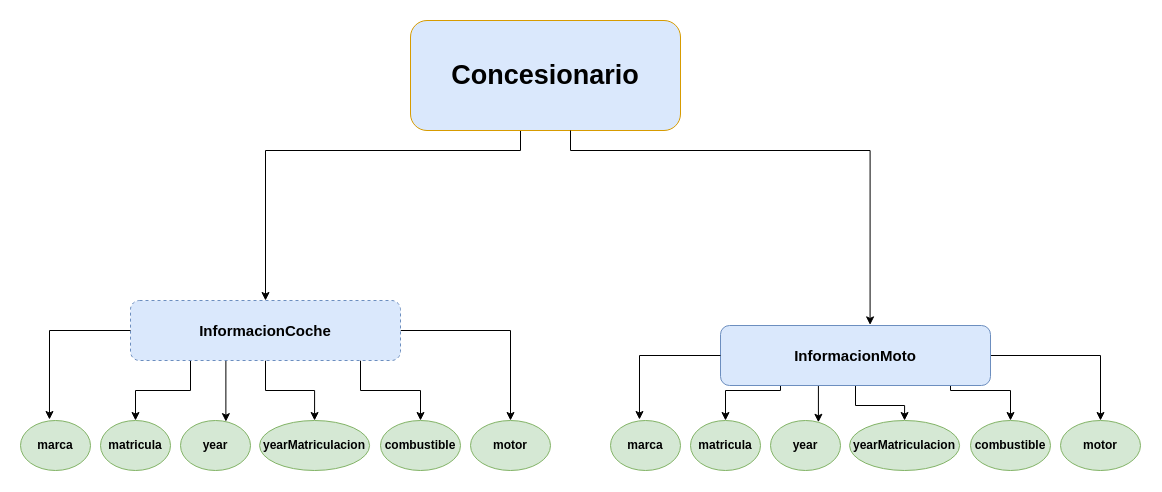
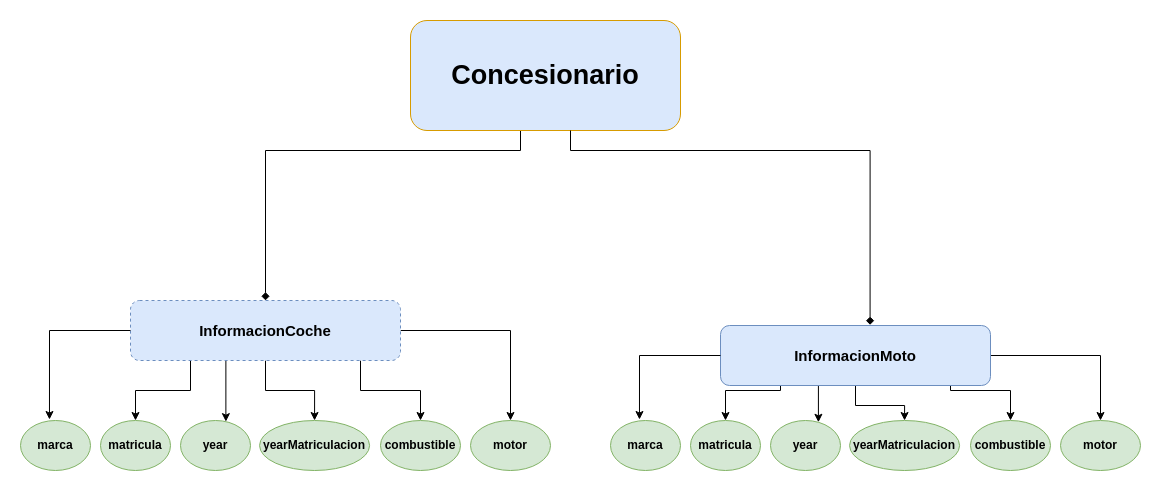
  <mxCell id="0" />
  <mxCell id="1" parent="0" />
- <mxCell id="2" style="edgeStyle=orthogonalEdgeStyle;rounded=0;orthogonalLoop=1;jettySize=auto;html=1;entryX=0.5;entryY=0;entryDx=0;entryDy=0;" edge="1" parent="1" source="3" target="9"><mxGeometry relative="1" as="geometry"><Array as="points"><mxPoint x="520" y="150" /><mxPoint x="265" y="150" /></Array></mxGeometry></mxCell>
+ <mxCell id="2" style="edgeStyle=orthogonalEdgeStyle;rounded=0;orthogonalLoop=1;jettySize=auto;html=1;entryX=0.5;entryY=0;entryDx=0;entryDy=0;endArrow=diamond;" edge="1" parent="1" source="3" target="9"><mxGeometry relative="1" as="geometry"><Array as="points"><mxPoint x="520" y="150" /><mxPoint x="265" y="150" /></Array></mxGeometry></mxCell>
  <mxCell id="3" value="&lt;b&gt;&lt;font style=&quot;font-size: 27px;&quot;&gt;Concesionario&lt;/font&gt;&lt;/b&gt;" style="rounded=1;whiteSpace=wrap;html=1;fillColor=#dae8fc;strokeColor=#d79b00;" vertex="1" parent="1"><mxGeometry x="410" y="20" width="270" height="110" as="geometry" /></mxCell>
  <mxCell id="4" style="edgeStyle=orthogonalEdgeStyle;rounded=0;orthogonalLoop=1;jettySize=auto;html=1;" edge="1" parent="1" source="9" target="14"><mxGeometry relative="1" as="geometry"><Array as="points"><mxPoint x="360" y="390" /><mxPoint x="420" y="390" /></Array></mxGeometry></mxCell>
  <mxCell id="5" style="edgeStyle=orthogonalEdgeStyle;rounded=0;orthogonalLoop=1;jettySize=auto;html=1;entryX=0.5;entryY=0;entryDx=0;entryDy=0;" edge="1" parent="1" source="9" target="15"><mxGeometry relative="1" as="geometry" /></mxCell>
  <mxCell id="6" style="edgeStyle=orthogonalEdgeStyle;rounded=0;orthogonalLoop=1;jettySize=auto;html=1;" edge="1" parent="1" source="9" target="12"><mxGeometry relative="1" as="geometry" /></mxCell>
  <mxCell id="7" style="edgeStyle=orthogonalEdgeStyle;rounded=0;orthogonalLoop=1;jettySize=auto;html=1;" edge="1" parent="1" source="9" target="13"><mxGeometry relative="1" as="geometry"><Array as="points"><mxPoint x="240" y="360" /><mxPoint x="240" y="360" /></Array></mxGeometry></mxCell>
  <mxCell id="8" style="edgeStyle=orthogonalEdgeStyle;rounded=0;orthogonalLoop=1;jettySize=auto;html=1;entryX=0.5;entryY=0;entryDx=0;entryDy=0;" edge="1" parent="1" source="9" target="11"><mxGeometry relative="1" as="geometry"><Array as="points"><mxPoint x="190" y="390" /><mxPoint x="135" y="390" /></Array></mxGeometry></mxCell>
  <mxCell id="9" value="&lt;b&gt;&lt;font style=&quot;font-size: 15px;&quot;&gt;InformacionCoche&lt;/font&gt;&lt;/b&gt;" style="rounded=1;whiteSpace=wrap;html=1;fillColor=#dae8fc;strokeColor=#6c8ebf;dashed=1;" vertex="1" parent="1"><mxGeometry x="130" y="300" width="270" height="60" as="geometry" /></mxCell>
  <mxCell id="10" value="&lt;b&gt;marca&lt;/b&gt;" style="ellipse;whiteSpace=wrap;html=1;fillColor=#d5e8d4;strokeColor=#82b366;" vertex="1" parent="1"><mxGeometry x="20" y="420" width="70" height="50" as="geometry" /></mxCell>
  <mxCell id="11" value="&lt;b&gt;matricula&lt;/b&gt;" style="ellipse;whiteSpace=wrap;html=1;fillColor=#d5e8d4;strokeColor=#82b366;" vertex="1" parent="1"><mxGeometry x="100" y="420" width="70" height="50" as="geometry" /></mxCell>
  <mxCell id="12" value="&lt;b&gt;yearMatriculacion&lt;/b&gt;" style="ellipse;whiteSpace=wrap;html=1;fillColor=#d5e8d4;strokeColor=#82b366;" vertex="1" parent="1"><mxGeometry x="259.07" y="420" width="110" height="50" as="geometry" /></mxCell>
  <mxCell id="13" value="&lt;b&gt;year&lt;/b&gt;" style="ellipse;whiteSpace=wrap;html=1;fillColor=#d5e8d4;strokeColor=#82b366;" vertex="1" parent="1"><mxGeometry x="180" y="420" width="70" height="50" as="geometry" /></mxCell>
  <mxCell id="14" value="&lt;b&gt;combustible&lt;/b&gt;" style="ellipse;whiteSpace=wrap;html=1;fillColor=#d5e8d4;strokeColor=#82b366;" vertex="1" parent="1"><mxGeometry x="380" y="420" width="80" height="50" as="geometry" /></mxCell>
  <mxCell id="15" value="&lt;b&gt;motor&lt;/b&gt;" style="ellipse;whiteSpace=wrap;html=1;fillColor=#d5e8d4;strokeColor=#82b366;" vertex="1" parent="1"><mxGeometry x="470" y="420" width="80" height="50" as="geometry" /></mxCell>
  <mxCell id="16" style="edgeStyle=orthogonalEdgeStyle;rounded=0;orthogonalLoop=1;jettySize=auto;html=1;entryX=0.414;entryY=-0.02;entryDx=0;entryDy=0;entryPerimeter=0;" edge="1" parent="1" source="9" target="10"><mxGeometry relative="1" as="geometry" /></mxCell>
  <mxCell id="17" style="edgeStyle=orthogonalEdgeStyle;rounded=0;orthogonalLoop=1;jettySize=auto;html=1;" edge="1" source="22" target="27" parent="1"><mxGeometry relative="1" as="geometry"><Array as="points"><mxPoint x="950" y="390" /><mxPoint x="1010" y="390" /></Array></mxGeometry></mxCell>
  <mxCell id="18" style="edgeStyle=orthogonalEdgeStyle;rounded=0;orthogonalLoop=1;jettySize=auto;html=1;entryX=0.5;entryY=0;entryDx=0;entryDy=0;" edge="1" source="22" target="28" parent="1"><mxGeometry relative="1" as="geometry" /></mxCell>
  <mxCell id="19" style="edgeStyle=orthogonalEdgeStyle;rounded=0;orthogonalLoop=1;jettySize=auto;html=1;" edge="1" source="22" target="25" parent="1"><mxGeometry relative="1" as="geometry" /></mxCell>
  <mxCell id="20" style="edgeStyle=orthogonalEdgeStyle;rounded=0;orthogonalLoop=1;jettySize=auto;html=1;" edge="1" source="22" target="26" parent="1"><mxGeometry relative="1" as="geometry"><Array as="points"><mxPoint x="830" y="360" /><mxPoint x="830" y="360" /></Array></mxGeometry></mxCell>
  <mxCell id="21" style="edgeStyle=orthogonalEdgeStyle;rounded=0;orthogonalLoop=1;jettySize=auto;html=1;entryX=0.5;entryY=0;entryDx=0;entryDy=0;" edge="1" source="22" target="24" parent="1"><mxGeometry relative="1" as="geometry"><Array as="points"><mxPoint x="780" y="390" /><mxPoint x="725" y="390" /></Array></mxGeometry></mxCell>
  <mxCell id="22" value="&lt;b&gt;&lt;font style=&quot;font-size: 15px;&quot;&gt;InformacionMoto&lt;/font&gt;&lt;/b&gt;" style="rounded=1;whiteSpace=wrap;html=1;fillColor=#dae8fc;strokeColor=#6c8ebf;" vertex="1" parent="1"><mxGeometry x="720" y="325" width="270" height="60" as="geometry" /></mxCell>
  <mxCell id="23" value="&lt;b&gt;marca&lt;/b&gt;" style="ellipse;whiteSpace=wrap;html=1;fillColor=#d5e8d4;strokeColor=#82b366;" vertex="1" parent="1"><mxGeometry x="610" y="420" width="70" height="50" as="geometry" /></mxCell>
  <mxCell id="24" value="&lt;b&gt;matricula&lt;/b&gt;" style="ellipse;whiteSpace=wrap;html=1;fillColor=#d5e8d4;strokeColor=#82b366;" vertex="1" parent="1"><mxGeometry x="690" y="420" width="70" height="50" as="geometry" /></mxCell>
  <mxCell id="25" value="&lt;b&gt;yearMatriculacion&lt;/b&gt;" style="ellipse;whiteSpace=wrap;html=1;fillColor=#d5e8d4;strokeColor=#82b366;" vertex="1" parent="1"><mxGeometry x="849.07" y="420" width="110" height="50" as="geometry" /></mxCell>
  <mxCell id="26" value="&lt;b&gt;year&lt;/b&gt;" style="ellipse;whiteSpace=wrap;html=1;fillColor=#d5e8d4;strokeColor=#82b366;" vertex="1" parent="1"><mxGeometry x="770" y="420" width="70" height="50" as="geometry" /></mxCell>
  <mxCell id="27" value="&lt;b&gt;combustible&lt;/b&gt;" style="ellipse;whiteSpace=wrap;html=1;fillColor=#d5e8d4;strokeColor=#82b366;" vertex="1" parent="1"><mxGeometry x="970" y="420" width="80" height="50" as="geometry" /></mxCell>
  <mxCell id="28" value="&lt;b&gt;motor&lt;/b&gt;" style="ellipse;whiteSpace=wrap;html=1;fillColor=#d5e8d4;strokeColor=#82b366;" vertex="1" parent="1"><mxGeometry x="1060" y="420" width="80" height="50" as="geometry" /></mxCell>
  <mxCell id="29" style="edgeStyle=orthogonalEdgeStyle;rounded=0;orthogonalLoop=1;jettySize=auto;html=1;entryX=0.414;entryY=-0.02;entryDx=0;entryDy=0;entryPerimeter=0;" edge="1" source="22" target="23" parent="1"><mxGeometry relative="1" as="geometry" /></mxCell>
- <mxCell id="30" style="edgeStyle=orthogonalEdgeStyle;rounded=0;orthogonalLoop=1;jettySize=auto;html=1;entryX=0.554;entryY=-0.01;entryDx=0;entryDy=0;entryPerimeter=0;" edge="1" parent="1" source="3" target="22"><mxGeometry relative="1" as="geometry"><Array as="points"><mxPoint x="570" y="150" /><mxPoint x="870" y="150" /></Array></mxGeometry></mxCell>
+ <mxCell id="30" style="edgeStyle=orthogonalEdgeStyle;rounded=0;orthogonalLoop=1;jettySize=auto;html=1;entryX=0.554;entryY=-0.01;entryDx=0;entryDy=0;entryPerimeter=0;endArrow=diamond;" edge="1" parent="1" source="3" target="22"><mxGeometry relative="1" as="geometry"><Array as="points"><mxPoint x="570" y="150" /><mxPoint x="870" y="150" /></Array></mxGeometry></mxCell>
